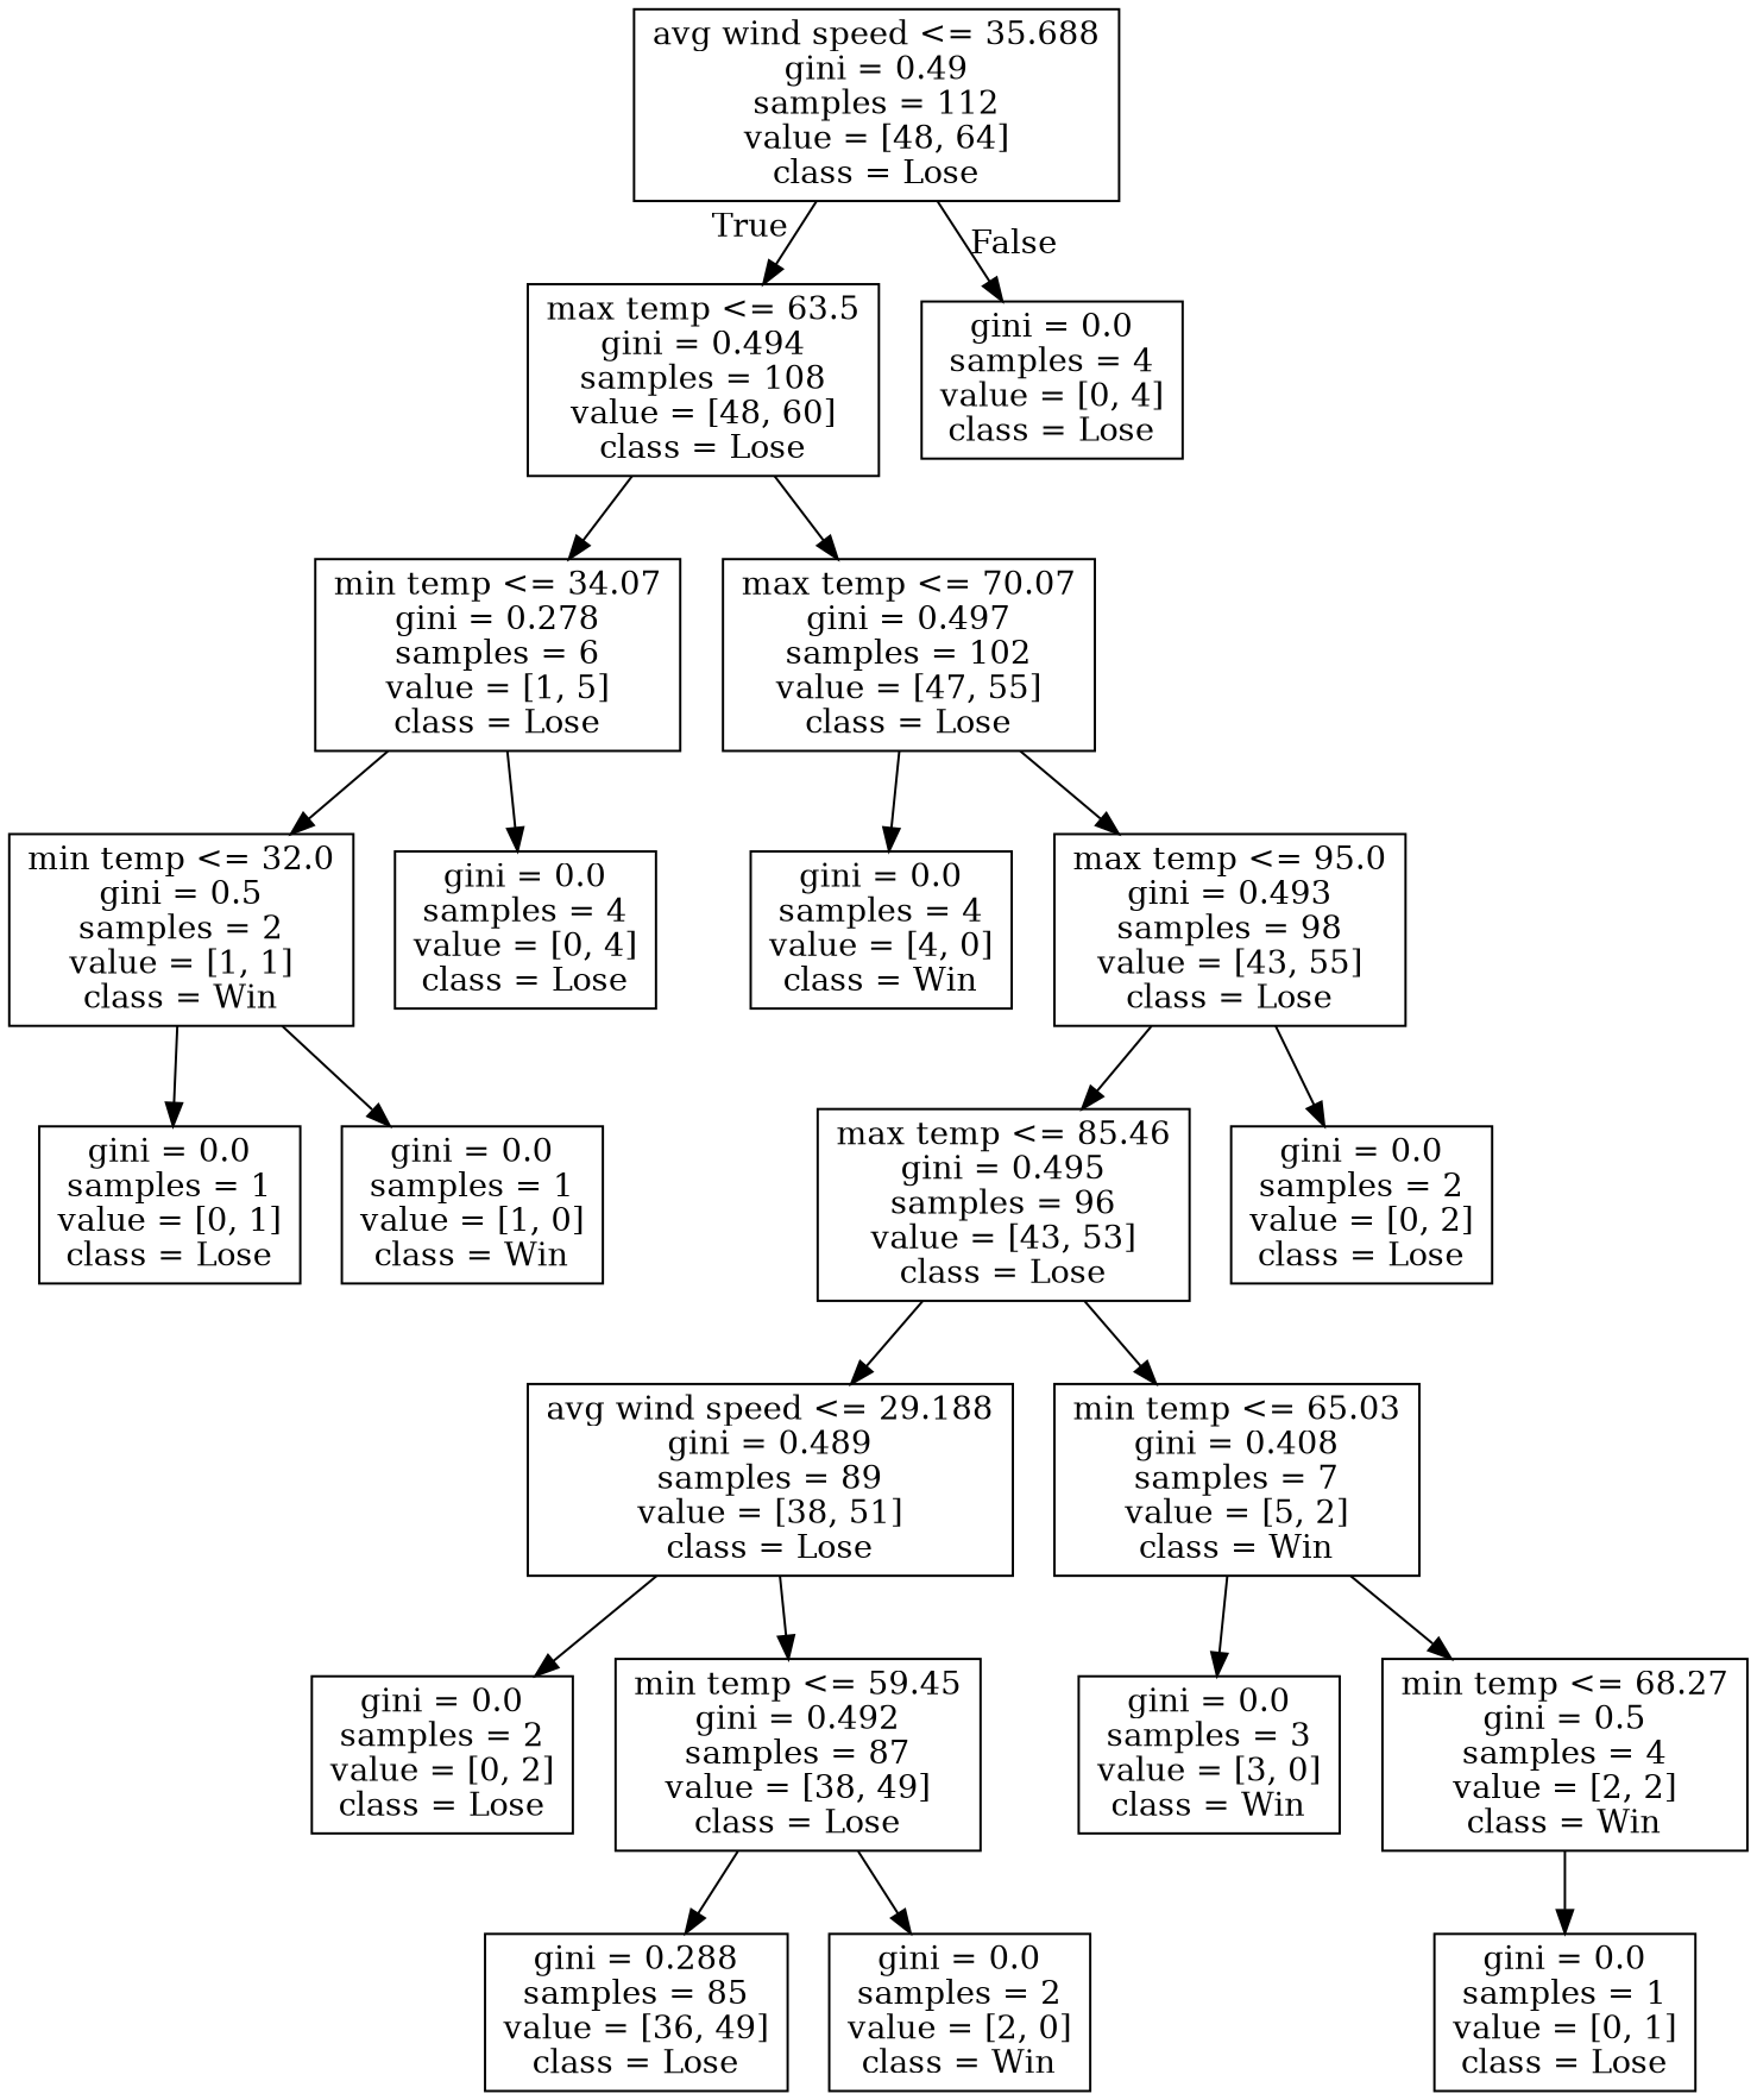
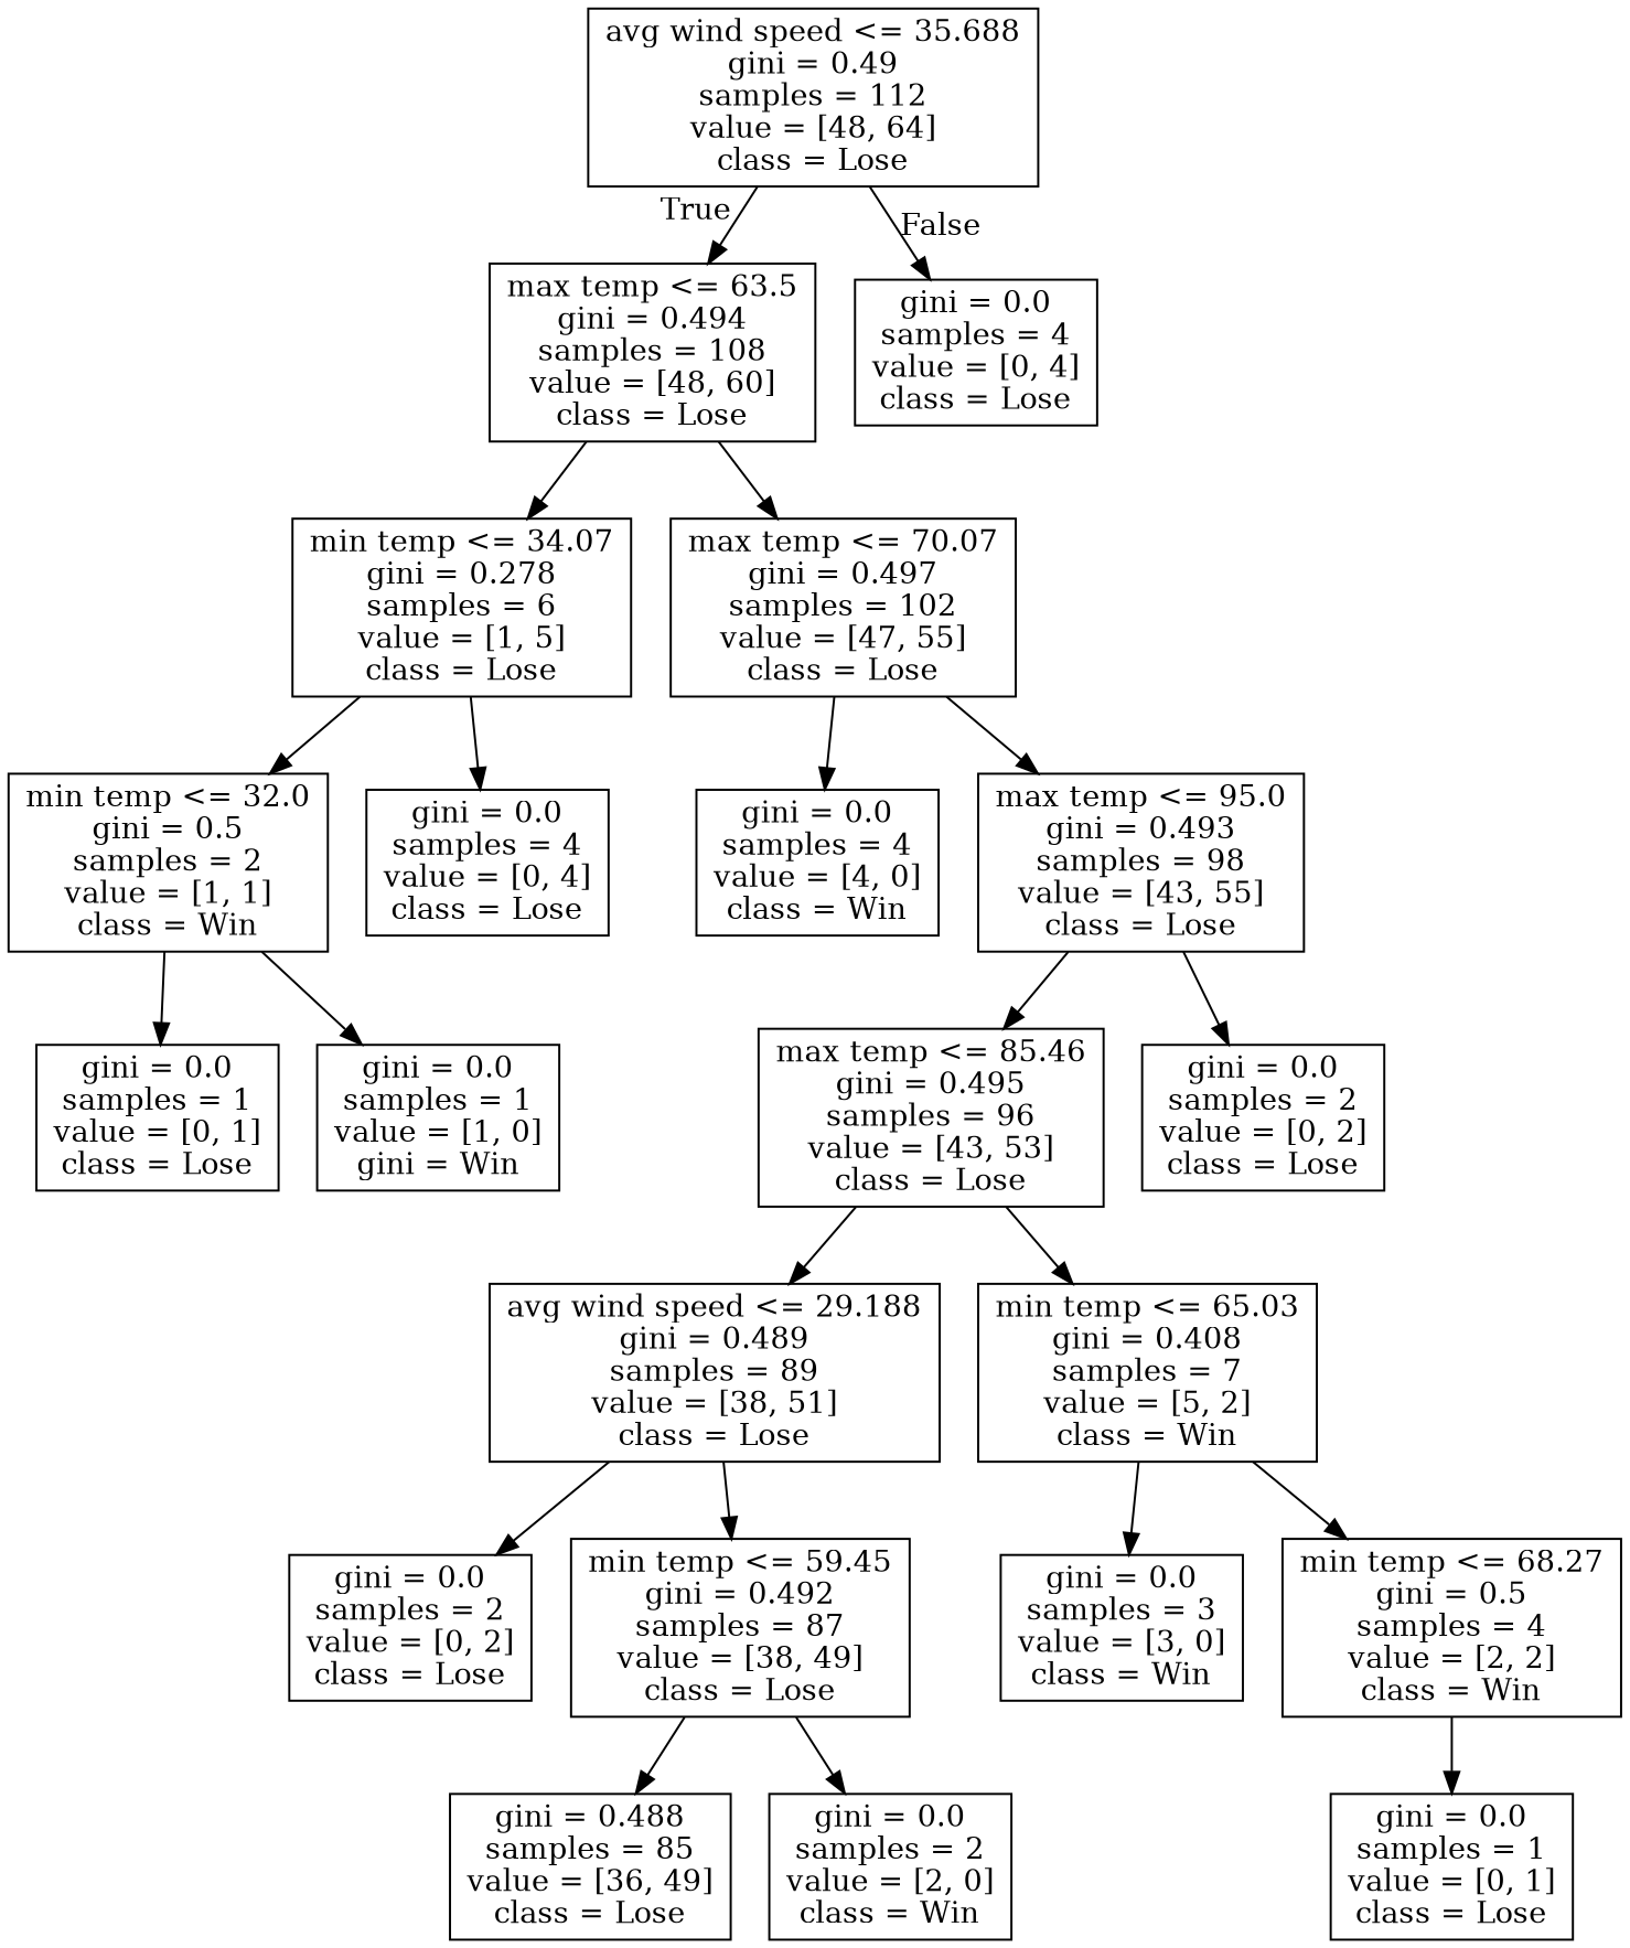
  digraph {
    node [shape=box]
    n1 [label="avg wind speed <= 35.688\ngini = 0.49\nsamples = 112\nvalue = [48, 64]\nclass = Lose"]
    n2 [label="max temp <= 63.5\ngini = 0.494\nsamples = 108\nvalue = [48, 60]\nclass = Lose"]
    n3 [label="gini = 0.0\nsamples = 4\nvalue = [0, 4]\nclass = Lose"]
    n4 [label="min temp <= 34.07\ngini = 0.278\nsamples = 6\nvalue = [1, 5]\nclass = Lose"]
    n5 [label="max temp <= 70.07\ngini = 0.497\nsamples = 102\nvalue = [47, 55]\nclass = Lose"]
    n6 [label="min temp <= 32.0\ngini = 0.5\nsamples = 2\nvalue = [1, 1]\nclass = Win"]
    n7 [label="gini = 0.0\nsamples = 4\nvalue = [0, 4]\nclass = Lose"]
    n8 [label="gini = 0.0\nsamples = 4\nvalue = [4, 0]\nclass = Win"]
    n9 [label="max temp <= 95.0\ngini = 0.493\nsamples = 98\nvalue = [43, 55]\nclass = Lose"]
    n10 [label="gini = 0.0\nsamples = 1\nvalue = [0, 1]\nclass = Lose"]
-   n11 [label="gini = 0.0\nsamples = 1\nvalue = [1, 0]\nclass = Win"]
+   n11 [label="gini = 0.0\nsamples = 1\nvalue = [1, 0]\ngini = Win"]
    n12 [label="max temp <= 85.46\ngini = 0.495\nsamples = 96\nvalue = [43, 53]\nclass = Lose"]
    n13 [label="gini = 0.0\nsamples = 2\nvalue = [0, 2]\nclass = Lose"]
    n14 [label="avg wind speed <= 29.188\ngini = 0.489\nsamples = 89\nvalue = [38, 51]\nclass = Lose"]
    n15 [label="min temp <= 65.03\ngini = 0.408\nsamples = 7\nvalue = [5, 2]\nclass = Win"]
    n16 [label="gini = 0.0\nsamples = 2\nvalue = [0, 2]\nclass = Lose"]
    n17 [label="min temp <= 59.45\ngini = 0.492\nsamples = 87\nvalue = [38, 49]\nclass = Lose"]
    n18 [label="gini = 0.0\nsamples = 3\nvalue = [3, 0]\nclass = Win"]
    n19 [label="min temp <= 68.27\ngini = 0.5\nsamples = 4\nvalue = [2, 2]\nclass = Win"]
-   n20 [label="gini = 0.288\nsamples = 85\nvalue = [36, 49]\nclass = Lose"]
+   n20 [label="gini = 0.488\nsamples = 85\nvalue = [36, 49]\nclass = Lose"]
    n21 [label="gini = 0.0\nsamples = 2\nvalue = [2, 0]\nclass = Win"]
    n22 [label="gini = 0.0\nsamples = 1\nvalue = [0, 1]\nclass = Lose"]
    n1 -> n2 [headlabel=True labelangle=45 labeldistance=2.5]
    n1 -> n3 [headlabel=False labelangle=-45 labeldistance=2.5]
    n2 -> n4
    n2 -> n5
    n4 -> n6
    n4 -> n7
    n5 -> n8
    n5 -> n9
    n6 -> n10
    n6 -> n11
    n9 -> n12
    n9 -> n13
    n12 -> n14
    n12 -> n15
    n14 -> n16
    n14 -> n17
    n15 -> n18
    n15 -> n19
    n17 -> n20
    n17 -> n21
    n19 -> n22
  }
